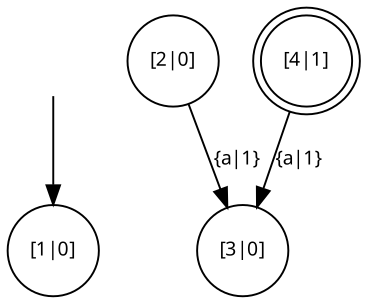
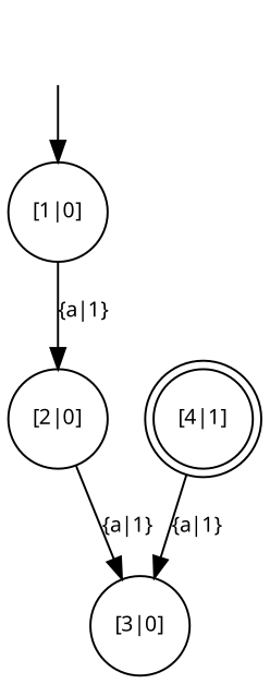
  digraph {
    rankdir=TB
    node [fontname=SFTT1000 fontsize=10 shape=circle]
    edge [fontname=SFTT1000 fontsize=10]
    0 [style=invisible]
    n2 [label="[1|0]"]
    n3 [label="[2|0]"]
    n4 [label="[3|0]"]
    n5 [label="[4|1]" shape=doublecircle]
    0 -> n2
+   n2 -> n3 [label="{a|1}"]
    n3 -> n4 [label="{a|1}"]
    n5 -> n4 [label="{a|1}"]
  }
